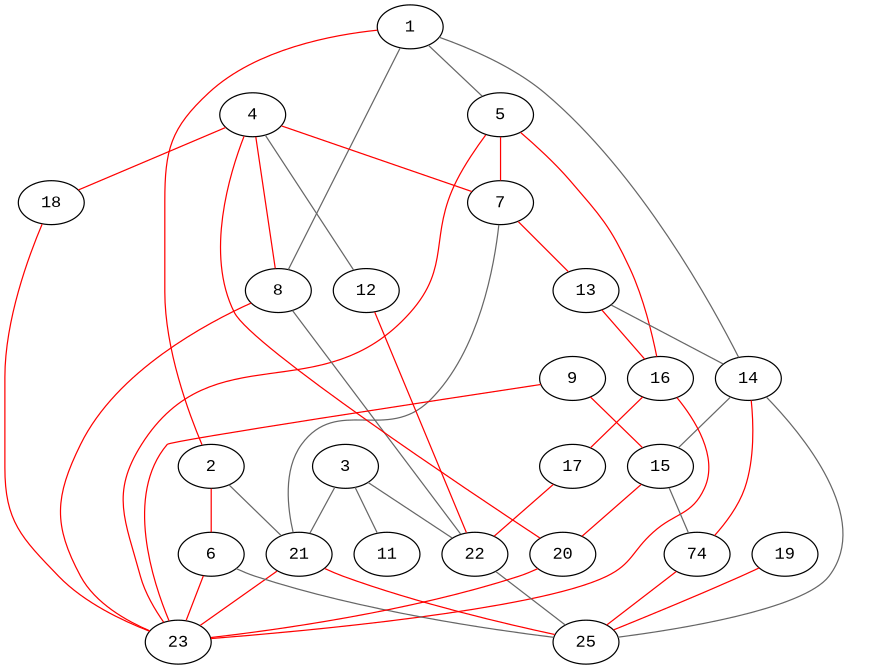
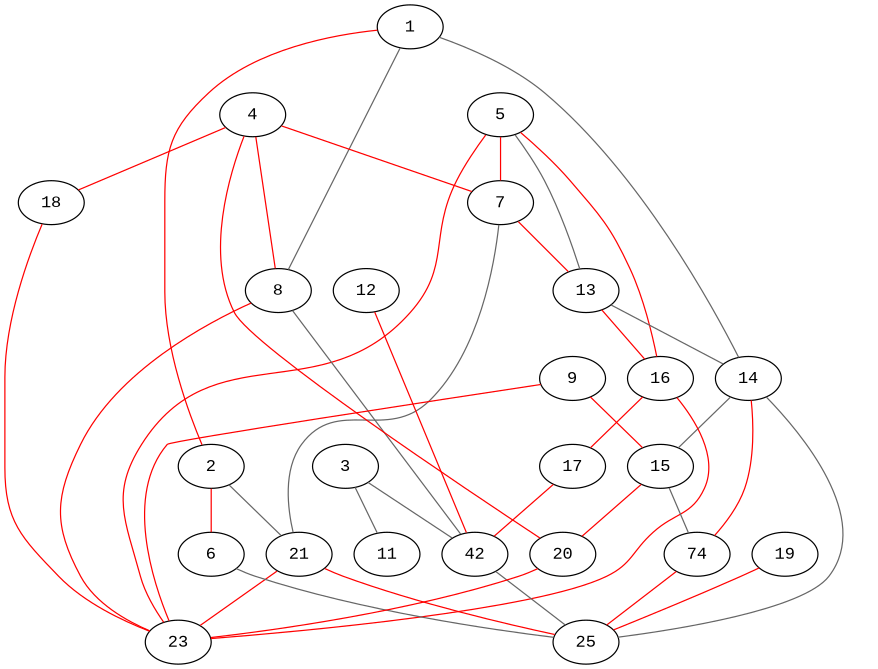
  graph {
    fontname="Liberation Mono"
    node [fontname="Liberation Mono"]
    edge [color=red fontname="Liberation Mono"]
    1
    5
    14
    2
    8
    7
    16
    23
    25
    15
    n11 [label=74]
    21
    6
-   22
+   22 [label=42]
    13
    17
    20
    3
    11
    4
    12
    18
    9
    19
-   1 -- 5 [color=gray40]
+   13 -- 5 [color=gray40]
    1 -- 14 [color=gray40]
    1 -- 2
    1 -- 8 [color=gray40]
    5 -- 7
    5 -- 16
    5 -- 23
    14 -- 25 [color=gray40]
    14 -- 15 [color=gray40]
    14 -- n11
    2 -- 21 [color=gray40]
    2 -- 6
    8 -- 23
    8 -- 22 [color=gray40]
    7 -- 21 [color=gray40]
    7 -- 13
    16 -- 23
    16 -- 17
    15 -- n11 [color=gray40]
    15 -- 20
    n11 -- 25
    21 -- 23
    21 -- 25
-   6 -- 23
    6 -- 25 [color=gray40]
    22 -- 25 [color=gray40]
    13 -- 14 [color=gray40]
    13 -- 16
    17 -- 22
    20 -- 23
-   3 -- 21 [color=gray40]
    3 -- 22 [color=gray40]
    3 -- 11 [color=gray40]
    4 -- 8
    4 -- 7
    4 -- 20
-   4 -- 12 [color=gray40]
    4 -- 18
    12 -- 22
    18 -- 23
    9 -- 23
    9 -- 15
    19 -- 25
  }
